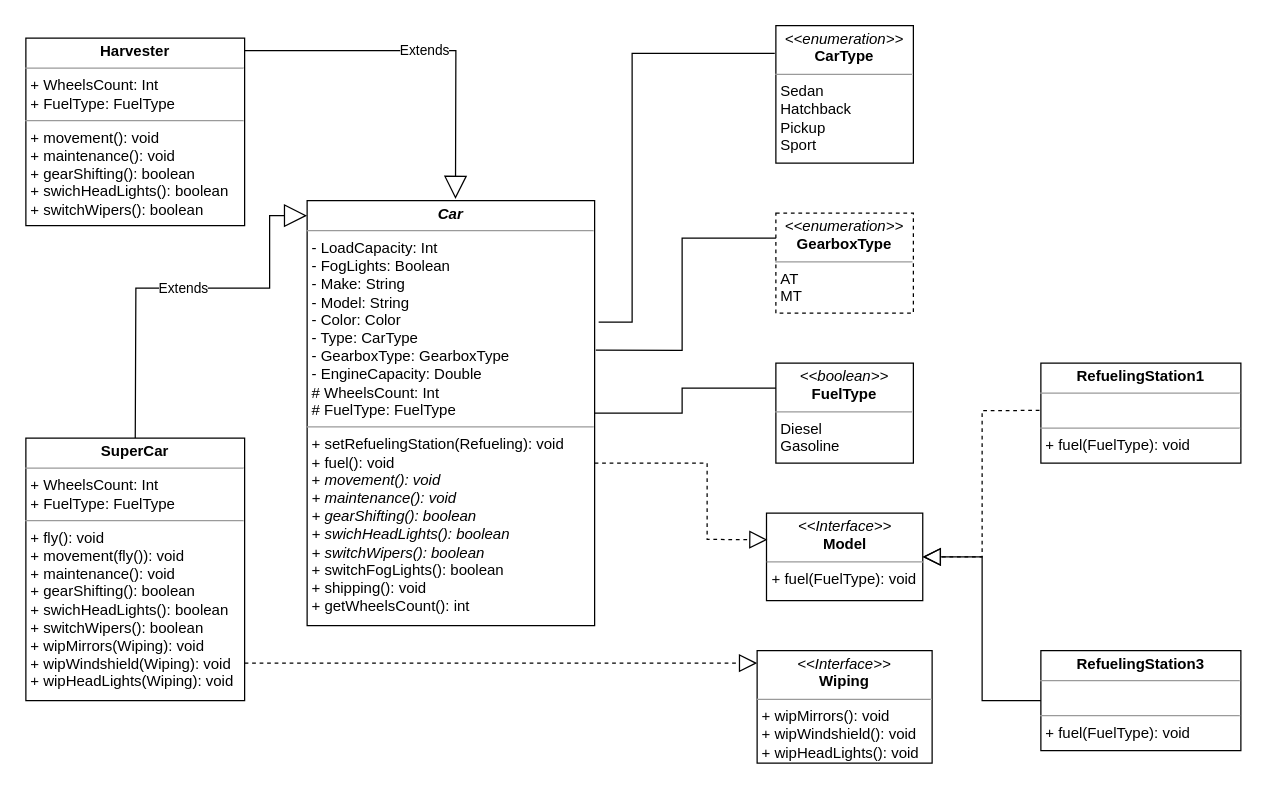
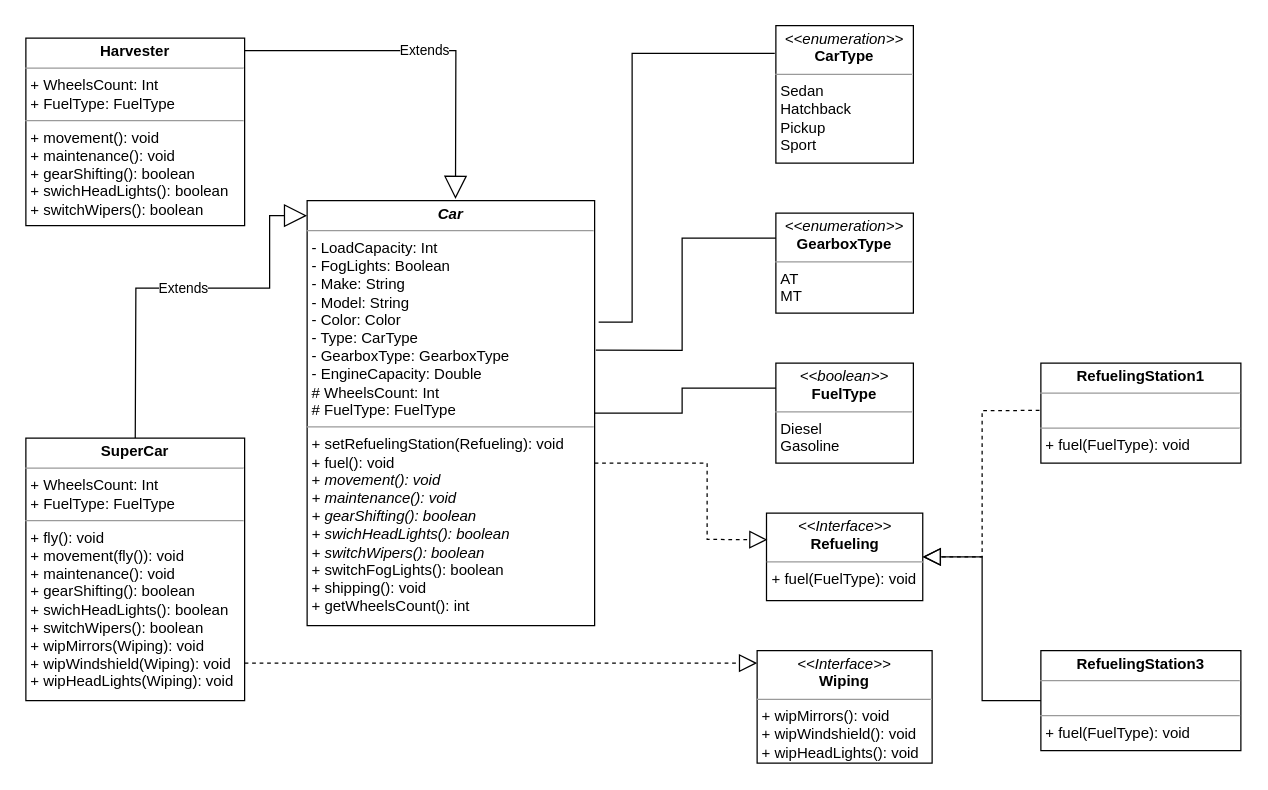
  <mxCell id="0" />
  <mxCell id="1" parent="0" />
  <mxCell id="2" value="&lt;p style=&quot;margin:0px;margin-top:4px;text-align:center;&quot;&gt;&lt;b&gt;&lt;i&gt;Car&lt;/i&gt;&lt;/b&gt;&lt;/p&gt;&lt;hr size=&quot;1&quot;&gt;&lt;p style=&quot;margin:0px;margin-left:4px;&quot;&gt;- LoadCapacity: Int&lt;/p&gt;&lt;p style=&quot;margin:0px;margin-left:4px;&quot;&gt;- FogLights: Boolean&lt;/p&gt;&lt;p style=&quot;margin:0px;margin-left:4px;&quot;&gt;- Make: String&lt;/p&gt;&lt;p style=&quot;margin:0px;margin-left:4px;&quot;&gt;- Model: String&lt;/p&gt;&lt;p style=&quot;margin:0px;margin-left:4px;&quot;&gt;- Color: Color&lt;/p&gt;&lt;p style=&quot;margin:0px;margin-left:4px;&quot;&gt;- Type: CarType&lt;/p&gt;&lt;p style=&quot;margin:0px;margin-left:4px;&quot;&gt;- GearboxType: GearboxType&lt;/p&gt;&lt;p style=&quot;margin:0px;margin-left:4px;&quot;&gt;- EngineCapacity: Double&lt;/p&gt;&lt;p style=&quot;margin:0px;margin-left:4px;&quot;&gt;# WheelsCount: Int&lt;/p&gt;&lt;p style=&quot;margin:0px;margin-left:4px;&quot;&gt;# FuelType: FuelType&lt;/p&gt;&lt;hr size=&quot;1&quot;&gt;&lt;p style=&quot;margin:0px;margin-left:4px;&quot;&gt;+&amp;nbsp;setRefuelingStation(Refueling): void&lt;/p&gt;&lt;p style=&quot;margin:0px;margin-left:4px;&quot;&gt;+ fuel(): void&lt;/p&gt;&lt;p style=&quot;margin:0px;margin-left:4px;&quot;&gt;+ &lt;i&gt;movement(): void&lt;/i&gt;&lt;/p&gt;&lt;p style=&quot;margin:0px;margin-left:4px;&quot;&gt;&lt;i style=&quot;&quot;&gt;+ maintenance(): void&lt;/i&gt;&lt;/p&gt;&lt;p style=&quot;margin:0px;margin-left:4px;&quot;&gt;&lt;i style=&quot;&quot;&gt;+ gearShifting(): boolean&lt;/i&gt;&lt;/p&gt;&lt;p style=&quot;margin:0px;margin-left:4px;&quot;&gt;&lt;i style=&quot;&quot;&gt;+ swichHeadLights(): boolean&lt;/i&gt;&lt;/p&gt;&lt;p style=&quot;margin:0px;margin-left:4px;&quot;&gt;&lt;i style=&quot;&quot;&gt;+ switchWipers(): boolean&lt;/i&gt;&lt;/p&gt;&lt;p style=&quot;margin:0px;margin-left:4px;&quot;&gt;+ switchFogLights(): boolean&lt;/p&gt;&lt;p style=&quot;margin:0px;margin-left:4px;&quot;&gt;+ shipping(): void&lt;/p&gt;&lt;p style=&quot;margin:0px;margin-left:4px;&quot;&gt;+ getWheelsCount(): int&lt;/p&gt;" style="verticalAlign=top;align=left;overflow=fill;fontSize=12;fontFamily=Helvetica;html=1;" parent="1" vertex="1"><mxGeometry x="245" y="160" width="230" height="340" as="geometry" /></mxCell>
  <mxCell id="3" value="&lt;p style=&quot;margin:0px;margin-top:4px;text-align:center;&quot;&gt;&lt;i&gt;&amp;lt;&amp;lt;Interface&amp;gt;&amp;gt;&lt;/i&gt;&lt;br&gt;&lt;b&gt;Wiping&lt;/b&gt;&lt;/p&gt;&lt;hr size=&quot;1&quot;&gt;&lt;p style=&quot;margin:0px;margin-left:4px;&quot;&gt;+ wipMirrors(): void&lt;br&gt;+ wipWindshield(): void&lt;/p&gt;&lt;p style=&quot;margin:0px;margin-left:4px;&quot;&gt;+ wipHeadLights(): void&lt;/p&gt;" style="verticalAlign=top;align=left;overflow=fill;fontSize=12;fontFamily=Helvetica;html=1;" parent="1" vertex="1"><mxGeometry x="605" y="520" width="140" height="90" as="geometry" /></mxCell>
  <mxCell id="4" value="&lt;p style=&quot;margin:0px;margin-top:4px;text-align:center;&quot;&gt;&lt;b&gt;RefuelingStation1&lt;/b&gt;&lt;/p&gt;&lt;hr size=&quot;1&quot;&gt;&lt;p style=&quot;margin:0px;margin-left:4px;&quot;&gt;&lt;br&gt;&lt;/p&gt;&lt;hr size=&quot;1&quot;&gt;&lt;p style=&quot;margin:0px;margin-left:4px;&quot;&gt;+ fuel(FuelType): void&lt;/p&gt;" style="verticalAlign=top;align=left;overflow=fill;fontSize=12;fontFamily=Helvetica;html=1;" parent="1" vertex="1"><mxGeometry x="832" y="290" width="160" height="80" as="geometry" /></mxCell>
  <mxCell id="5" value="&lt;p style=&quot;margin:0px;margin-top:4px;text-align:center;&quot;&gt;&lt;b&gt;RefuelingStation3&lt;/b&gt;&lt;/p&gt;&lt;hr size=&quot;1&quot;&gt;&lt;p style=&quot;margin:0px;margin-left:4px;&quot;&gt;&lt;br&gt;&lt;/p&gt;&lt;hr size=&quot;1&quot;&gt;&lt;p style=&quot;margin:0px;margin-left:4px;&quot;&gt;+ fuel(FuelType): void&lt;/p&gt;" style="verticalAlign=top;align=left;overflow=fill;fontSize=12;fontFamily=Helvetica;html=1;" parent="1" vertex="1"><mxGeometry x="832" y="520" width="160" height="80" as="geometry" /></mxCell>
- <mxCell id="6" value="&lt;p style=&quot;margin:0px;margin-top:4px;text-align:center;&quot;&gt;&lt;i&gt;&amp;lt;&amp;lt;Interface&amp;gt;&amp;gt;&lt;/i&gt;&lt;br&gt;&lt;b&gt;Model&lt;/b&gt;&lt;/p&gt;&lt;hr size=&quot;1&quot;&gt;&lt;p style=&quot;margin:0px;margin-left:4px;&quot;&gt;+ fuel(FuelType): void&lt;br&gt;&lt;/p&gt;" style="verticalAlign=top;align=left;overflow=fill;fontSize=12;fontFamily=Helvetica;html=1;" parent="1" vertex="1"><mxGeometry x="612.5" y="410" width="125" height="70" as="geometry" /></mxCell>
+ <mxCell id="6" value="&lt;p style=&quot;margin:0px;margin-top:4px;text-align:center;&quot;&gt;&lt;i&gt;&amp;lt;&amp;lt;Interface&amp;gt;&amp;gt;&lt;/i&gt;&lt;br&gt;&lt;b&gt;Refueling&lt;/b&gt;&lt;/p&gt;&lt;hr size=&quot;1&quot;&gt;&lt;p style=&quot;margin:0px;margin-left:4px;&quot;&gt;+ fuel(FuelType): void&lt;br&gt;&lt;/p&gt;" style="verticalAlign=top;align=left;overflow=fill;fontSize=12;fontFamily=Helvetica;html=1;" parent="1" vertex="1"><mxGeometry x="612.5" y="410" width="125" height="70" as="geometry" /></mxCell>
  <mxCell id="7" value="&lt;p style=&quot;margin:0px;margin-top:4px;text-align:center;&quot;&gt;&lt;i&gt;&amp;lt;&amp;lt;enumeration&amp;gt;&amp;gt;&lt;/i&gt;&lt;br&gt;&lt;b&gt;CarType&lt;/b&gt;&lt;/p&gt;&lt;hr size=&quot;1&quot;&gt;&lt;p style=&quot;margin:0px;margin-left:4px;&quot;&gt;Sedan&lt;/p&gt;&lt;p style=&quot;margin:0px;margin-left:4px;&quot;&gt;Hatchback&lt;/p&gt;&lt;p style=&quot;margin:0px;margin-left:4px;&quot;&gt;Pickup&lt;/p&gt;&lt;p style=&quot;margin:0px;margin-left:4px;&quot;&gt;Sport&lt;/p&gt;" style="verticalAlign=top;align=left;overflow=fill;fontSize=12;fontFamily=Helvetica;html=1;" parent="1" vertex="1"><mxGeometry x="620" y="20" width="110" height="110" as="geometry" /></mxCell>
  <mxCell id="8" value="&lt;p style=&quot;margin:0px;margin-top:4px;text-align:center;&quot;&gt;&lt;i&gt;&amp;lt;&amp;lt;boolean&amp;gt;&amp;gt;&lt;/i&gt;&lt;br&gt;&lt;b&gt;FuelType&lt;/b&gt;&lt;/p&gt;&lt;hr size=&quot;1&quot;&gt;&lt;p style=&quot;margin:0px;margin-left:4px;&quot;&gt;Diesel&lt;/p&gt;&lt;p style=&quot;margin:0px;margin-left:4px;&quot;&gt;Gasoline&lt;/p&gt;" style="verticalAlign=top;align=left;overflow=fill;fontSize=12;fontFamily=Helvetica;html=1;" parent="1" vertex="1"><mxGeometry x="620" y="290" width="110" height="80" as="geometry" /></mxCell>
- <mxCell id="9" value="&lt;p style=&quot;margin:0px;margin-top:4px;text-align:center;&quot;&gt;&lt;i&gt;&amp;lt;&amp;lt;enumeration&amp;gt;&amp;gt;&lt;/i&gt;&lt;br&gt;&lt;b&gt;GearboxType&lt;/b&gt;&lt;/p&gt;&lt;hr size=&quot;1&quot;&gt;&lt;p style=&quot;margin:0px;margin-left:4px;&quot;&gt;AT&lt;/p&gt;&lt;p style=&quot;margin:0px;margin-left:4px;&quot;&gt;MT&lt;/p&gt;" style="verticalAlign=top;align=left;overflow=fill;fontSize=12;fontFamily=Helvetica;html=1;dashed=1;" parent="1" vertex="1"><mxGeometry x="620" y="170" width="110" height="80" as="geometry" /></mxCell>
+ <mxCell id="9" value="&lt;p style=&quot;margin:0px;margin-top:4px;text-align:center;&quot;&gt;&lt;i&gt;&amp;lt;&amp;lt;enumeration&amp;gt;&amp;gt;&lt;/i&gt;&lt;br&gt;&lt;b&gt;GearboxType&lt;/b&gt;&lt;/p&gt;&lt;hr size=&quot;1&quot;&gt;&lt;p style=&quot;margin:0px;margin-left:4px;&quot;&gt;AT&lt;/p&gt;&lt;p style=&quot;margin:0px;margin-left:4px;&quot;&gt;MT&lt;/p&gt;" style="verticalAlign=top;align=left;overflow=fill;fontSize=12;fontFamily=Helvetica;html=1;" parent="1" vertex="1"><mxGeometry x="620" y="170" width="110" height="80" as="geometry" /></mxCell>
  <mxCell id="10" value="Extends" style="endArrow=block;endSize=16;endFill=0;html=1;rounded=0;entryX=0.516;entryY=-0.004;entryDx=0;entryDy=0;entryPerimeter=0;" parent="1" target="2" edge="1"><mxGeometry width="160" relative="1" as="geometry"><mxPoint x="195" y="40" as="sourcePoint" /><mxPoint x="363" y="160" as="targetPoint" /><Array as="points"><mxPoint x="364" y="40" /></Array></mxGeometry></mxCell>
  <mxCell id="11" value="Extends" style="endArrow=block;endSize=16;endFill=0;html=1;rounded=0;exitX=0.5;exitY=0;exitDx=0;exitDy=0;" parent="1" source="13" edge="1"><mxGeometry width="160" relative="1" as="geometry"><mxPoint x="365.12" y="560.45" as="sourcePoint" /><mxPoint x="245" y="172" as="targetPoint" /><Array as="points"><mxPoint x="108" y="230" /><mxPoint x="215" y="230" /><mxPoint x="215" y="172" /></Array></mxGeometry></mxCell>
  <mxCell id="12" value="" style="endArrow=block;dashed=1;endFill=0;endSize=12;html=1;rounded=0;entryX=0.006;entryY=0.305;entryDx=0;entryDy=0;entryPerimeter=0;" parent="1" target="6" edge="1"><mxGeometry width="160" relative="1" as="geometry"><mxPoint x="475" y="370" as="sourcePoint" /><mxPoint x="615" y="552.5" as="targetPoint" /><Array as="points"><mxPoint x="565" y="370" /><mxPoint x="565" y="431" /></Array></mxGeometry></mxCell>
  <mxCell id="13" value="&lt;p style=&quot;margin:0px;margin-top:4px;text-align:center;&quot;&gt;&lt;b&gt;SuperCar&lt;/b&gt;&lt;/p&gt;&lt;hr size=&quot;1&quot;&gt;&lt;p style=&quot;margin: 0px 0px 0px 4px;&quot;&gt;+ WheelsCount: Int&lt;/p&gt;&lt;p style=&quot;margin: 0px 0px 0px 4px;&quot;&gt;+ FuelType: FuelType&lt;/p&gt;&lt;hr size=&quot;1&quot;&gt;&lt;p style=&quot;margin: 0px 0px 0px 4px;&quot;&gt;+ fly(): void&lt;/p&gt;&lt;p style=&quot;margin: 0px 0px 0px 4px;&quot;&gt;+&amp;nbsp;movement(fly()): void&lt;/p&gt;&lt;p style=&quot;margin: 0px 0px 0px 4px;&quot;&gt;+ maintenance(): void&lt;/p&gt;&lt;p style=&quot;margin: 0px 0px 0px 4px;&quot;&gt;+ gearShifting(): boolean&lt;/p&gt;&lt;p style=&quot;margin: 0px 0px 0px 4px;&quot;&gt;+ swichHeadLights(): boolean&lt;/p&gt;&lt;p style=&quot;margin: 0px 0px 0px 4px;&quot;&gt;+ switchWipers(): boolean&lt;/p&gt;&lt;p style=&quot;margin: 0px 0px 0px 4px;&quot;&gt;+ wipMirrors(Wiping): void&lt;br&gt;+ wipWindshield(Wiping&lt;span style=&quot;background-color: initial;&quot;&gt;): void&lt;/span&gt;&lt;/p&gt;&lt;p style=&quot;margin: 0px 0px 0px 4px;&quot;&gt;+ wipHeadLights(Wiping): void&lt;/p&gt;" style="verticalAlign=top;align=left;overflow=fill;fontSize=12;fontFamily=Helvetica;html=1;" parent="1" vertex="1"><mxGeometry x="20" y="350" width="175" height="210" as="geometry" /></mxCell>
  <mxCell id="14" value="&lt;p style=&quot;margin:0px;margin-top:4px;text-align:center;&quot;&gt;&lt;b&gt;Harvester&lt;/b&gt;&lt;/p&gt;&lt;hr size=&quot;1&quot;&gt;&lt;p style=&quot;margin: 0px 0px 0px 4px;&quot;&gt;+ WheelsCount: Int&lt;/p&gt;&lt;p style=&quot;margin: 0px 0px 0px 4px;&quot;&gt;+ FuelType: FuelType&lt;/p&gt;&lt;hr size=&quot;1&quot;&gt;&lt;p style=&quot;margin: 0px 0px 0px 4px;&quot;&gt;+&amp;nbsp;movement(): void&lt;/p&gt;&lt;p style=&quot;margin: 0px 0px 0px 4px;&quot;&gt;+ maintenance(): void&lt;/p&gt;&lt;p style=&quot;margin: 0px 0px 0px 4px;&quot;&gt;+ gearShifting(): boolean&lt;/p&gt;&lt;p style=&quot;margin: 0px 0px 0px 4px;&quot;&gt;+ swichHeadLights(): boolean&lt;/p&gt;&lt;p style=&quot;margin: 0px 0px 0px 4px;&quot;&gt;+ switchWipers(): boolean&lt;/p&gt;" style="verticalAlign=top;align=left;overflow=fill;fontSize=12;fontFamily=Helvetica;html=1;" parent="1" vertex="1"><mxGeometry x="20" y="30" width="175" height="150" as="geometry" /></mxCell>
  <mxCell id="15" value="" style="endArrow=block;dashed=1;endFill=0;endSize=12;html=1;rounded=0;entryX=1;entryY=0.5;entryDx=0;entryDy=0;exitX=-0.007;exitY=0.473;exitDx=0;exitDy=0;exitPerimeter=0;" parent="1" source="4" target="6" edge="1"><mxGeometry width="160" relative="1" as="geometry"><mxPoint x="842" y="455" as="sourcePoint" /><mxPoint x="747.5" y="455" as="targetPoint" /><Array as="points"><mxPoint x="785" y="328" /><mxPoint x="785" y="445" /></Array></mxGeometry></mxCell>
  <mxCell id="16" value="" style="endArrow=block;dashed=0;endFill=0;endSize=12;html=1;rounded=0;entryX=1;entryY=0.5;entryDx=0;entryDy=0;exitX=0;exitY=0.5;exitDx=0;exitDy=0;fontStyle=1;" parent="1" source="5" target="6" edge="1"><mxGeometry width="160" relative="1" as="geometry"><mxPoint x="842" y="455" as="sourcePoint" /><mxPoint x="747.5" y="455" as="targetPoint" /><Array as="points"><mxPoint x="785" y="560" /><mxPoint x="785" y="445" /></Array></mxGeometry></mxCell>
  <mxCell id="17" value="" style="endArrow=none;html=1;edgeStyle=orthogonalEdgeStyle;rounded=0;entryX=-0.008;entryY=0.202;entryDx=0;entryDy=0;entryPerimeter=0;exitX=1.014;exitY=0.286;exitDx=0;exitDy=0;exitPerimeter=0;" parent="1" source="2" target="7" edge="1"><mxGeometry relative="1" as="geometry"><mxPoint x="355" y="150" as="sourcePoint" /><mxPoint x="515" y="150" as="targetPoint" /><Array as="points"><mxPoint x="505" y="257" /><mxPoint x="505" y="42" /></Array></mxGeometry></mxCell>
  <mxCell id="18" value="" style="endArrow=none;html=1;edgeStyle=orthogonalEdgeStyle;rounded=0;entryX=0;entryY=0.25;entryDx=0;entryDy=0;exitX=1.004;exitY=0.352;exitDx=0;exitDy=0;exitPerimeter=0;" parent="1" source="2" target="9" edge="1"><mxGeometry relative="1" as="geometry"><mxPoint x="355" y="150" as="sourcePoint" /><mxPoint x="515" y="150" as="targetPoint" /><Array as="points"><mxPoint x="545" y="280" /><mxPoint x="545" y="190" /></Array></mxGeometry></mxCell>
  <mxCell id="19" value="" style="endArrow=none;html=1;edgeStyle=orthogonalEdgeStyle;rounded=0;entryX=0;entryY=0.25;entryDx=0;entryDy=0;exitX=1;exitY=0.5;exitDx=0;exitDy=0;" parent="1" source="2" target="8" edge="1"><mxGeometry relative="1" as="geometry"><mxPoint x="355" y="150" as="sourcePoint" /><mxPoint x="515" y="150" as="targetPoint" /><Array as="points"><mxPoint x="545" y="330" /><mxPoint x="545" y="310" /></Array></mxGeometry></mxCell>
  <mxCell id="20" value="" style="endArrow=block;dashed=1;endFill=0;endSize=12;html=1;rounded=0;fontColor=#000000;entryX=0;entryY=0.111;entryDx=0;entryDy=0;entryPerimeter=0;" parent="1" target="3" edge="1"><mxGeometry width="160" relative="1" as="geometry"><mxPoint x="195" y="530" as="sourcePoint" /><mxPoint x="475" y="460" as="targetPoint" /></mxGeometry></mxCell>
